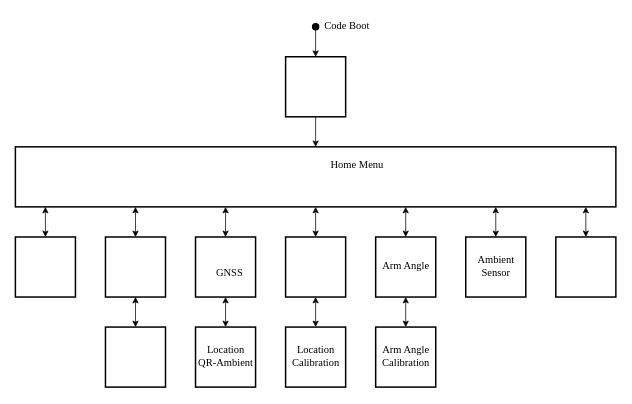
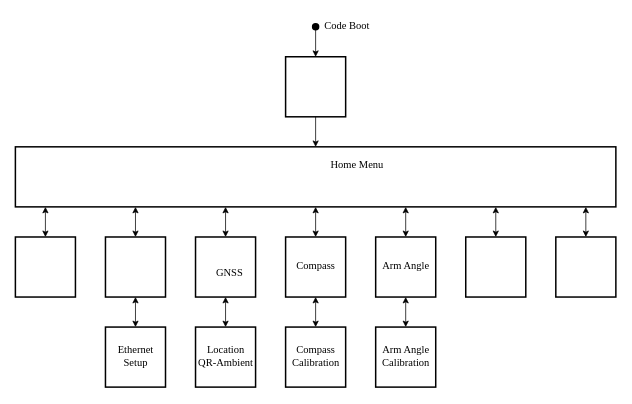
  <mxCell id="0" />
  <mxCell id="1" parent="0" />
  <mxCell id="2" value="" style="rounded=0;whiteSpace=wrap;html=1;strokeWidth=2;" vertex="1" parent="1"><mxGeometry x="380" y="75" width="80" height="80" as="geometry" /></mxCell>
  <mxCell id="3" value="" style="rounded=0;whiteSpace=wrap;html=1;strokeWidth=2;" vertex="1" parent="1"><mxGeometry x="20" y="195" width="800" height="80" as="geometry" /></mxCell>
  <mxCell id="4" value="&lt;font face=&quot;CMU Serif&quot;&gt;&lt;span style=&quot;font-size: 14px;&quot;&gt;Home Menu&lt;/span&gt;&lt;/font&gt;" style="text;html=1;align=center;verticalAlign=middle;resizable=0;points=[];autosize=1;strokeColor=none;fillColor=none;" vertex="1" parent="1"><mxGeometry x="425" y="205" width="100" height="30" as="geometry" /></mxCell>
  <mxCell id="5" value="" style="rounded=0;whiteSpace=wrap;html=1;strokeWidth=2;" vertex="1" parent="1"><mxGeometry x="20" y="315.12" width="80" height="80" as="geometry" /></mxCell>
  <mxCell id="6" value="" style="rounded=0;whiteSpace=wrap;html=1;strokeWidth=2;" vertex="1" parent="1"><mxGeometry x="140" y="315.12" width="80" height="80" as="geometry" /></mxCell>
  <mxCell id="7" value="" style="rounded=0;whiteSpace=wrap;html=1;strokeWidth=2;" vertex="1" parent="1"><mxGeometry x="140" y="435.12" width="80" height="80" as="geometry" /></mxCell>
+ <mxCell id="8" value="&lt;font face=&quot;CMU Serif&quot;&gt;&lt;span style=&quot;font-size: 14px;&quot;&gt;Ethernet&lt;br&gt;Setup&lt;br&gt;&lt;/span&gt;&lt;/font&gt;" style="text;html=1;align=center;verticalAlign=middle;resizable=0;points=[];autosize=1;strokeColor=none;fillColor=none;" vertex="1" parent="1"><mxGeometry x="140" y="448.78" width="80" height="50" as="geometry" /></mxCell>
  <mxCell id="9" value="" style="rounded=0;whiteSpace=wrap;html=1;strokeWidth=2;" vertex="1" parent="1"><mxGeometry x="260" y="315.12" width="80" height="80" as="geometry" /></mxCell>
  <mxCell id="10" value="&lt;font face=&quot;CMU Serif&quot;&gt;&lt;span style=&quot;font-size: 14px;&quot;&gt;GNSS&lt;br&gt;&lt;/span&gt;&lt;/font&gt;" style="text;html=1;align=center;verticalAlign=middle;resizable=0;points=[];autosize=1;strokeColor=none;fillColor=none;" vertex="1" parent="1"><mxGeometry x="275" y="348.78" width="60" height="30" as="geometry" /></mxCell>
  <mxCell id="11" value="" style="rounded=0;whiteSpace=wrap;html=1;strokeWidth=2;" vertex="1" parent="1"><mxGeometry x="260" y="435.12" width="80" height="80" as="geometry" /></mxCell>
  <mxCell id="12" value="&lt;font face=&quot;CMU Serif&quot;&gt;&lt;span style=&quot;font-size: 14px;&quot;&gt;Location&lt;br&gt;QR-Ambient&lt;br&gt;&lt;/span&gt;&lt;/font&gt;" style="text;html=1;align=center;verticalAlign=middle;resizable=0;points=[];autosize=1;strokeColor=none;fillColor=none;" vertex="1" parent="1"><mxGeometry x="260" y="448.78" width="80" height="50" as="geometry" /></mxCell>
  <mxCell id="13" value="" style="rounded=0;whiteSpace=wrap;html=1;strokeWidth=2;" vertex="1" parent="1"><mxGeometry x="380" y="315.12" width="80" height="80" as="geometry" /></mxCell>
+ <mxCell id="14" value="&lt;font face=&quot;CMU Serif&quot;&gt;&lt;span style=&quot;font-size: 14px;&quot;&gt;Compass&lt;br&gt;&lt;/span&gt;&lt;/font&gt;" style="text;html=1;align=center;verticalAlign=middle;resizable=0;points=[];autosize=1;strokeColor=none;fillColor=none;" vertex="1" parent="1"><mxGeometry x="380" y="338.78" width="80" height="30" as="geometry" /></mxCell>
  <mxCell id="15" value="" style="rounded=0;whiteSpace=wrap;html=1;strokeWidth=2;" vertex="1" parent="1"><mxGeometry x="380" y="435.12" width="80" height="80" as="geometry" /></mxCell>
- <mxCell id="16" value="&lt;font face=&quot;CMU Serif&quot;&gt;&lt;span style=&quot;font-size: 14px;&quot;&gt;Location&lt;br&gt;Calibration&lt;br&gt;&lt;/span&gt;&lt;/font&gt;" style="text;html=1;align=center;verticalAlign=middle;resizable=0;points=[];autosize=1;strokeColor=none;fillColor=none;" vertex="1" parent="1"><mxGeometry x="375" y="448.78" width="90" height="50" as="geometry" /></mxCell>
+ <mxCell id="16" value="&lt;font face=&quot;CMU Serif&quot;&gt;&lt;span style=&quot;font-size: 14px;&quot;&gt;Compass&lt;br&gt;Calibration&lt;br&gt;&lt;/span&gt;&lt;/font&gt;" style="text;html=1;align=center;verticalAlign=middle;resizable=0;points=[];autosize=1;strokeColor=none;fillColor=none;" vertex="1" parent="1"><mxGeometry x="375" y="448.78" width="90" height="50" as="geometry" /></mxCell>
  <mxCell id="17" value="" style="rounded=0;whiteSpace=wrap;html=1;strokeWidth=2;" vertex="1" parent="1"><mxGeometry x="500" y="315.12" width="80" height="80" as="geometry" /></mxCell>
  <mxCell id="18" value="&lt;font face=&quot;CMU Serif&quot;&gt;&lt;span style=&quot;font-size: 14px;&quot;&gt;Arm Angle&lt;br&gt;&lt;/span&gt;&lt;/font&gt;" style="text;html=1;align=center;verticalAlign=middle;resizable=0;points=[];autosize=1;strokeColor=none;fillColor=none;" vertex="1" parent="1"><mxGeometry x="495" y="338.78" width="90" height="30" as="geometry" /></mxCell>
  <mxCell id="19" value="" style="rounded=0;whiteSpace=wrap;html=1;strokeWidth=2;" vertex="1" parent="1"><mxGeometry x="500" y="435.12" width="80" height="80" as="geometry" /></mxCell>
  <mxCell id="20" value="&lt;font face=&quot;CMU Serif&quot;&gt;&lt;span style=&quot;font-size: 14px;&quot;&gt;Arm Angle&lt;br&gt;Calibration&lt;br&gt;&lt;/span&gt;&lt;/font&gt;" style="text;html=1;align=center;verticalAlign=middle;resizable=0;points=[];autosize=1;strokeColor=none;fillColor=none;" vertex="1" parent="1"><mxGeometry x="495" y="448.78" width="90" height="50" as="geometry" /></mxCell>
  <mxCell id="21" value="" style="rounded=0;whiteSpace=wrap;html=1;strokeWidth=2;" vertex="1" parent="1"><mxGeometry x="620" y="315.12" width="80" height="80" as="geometry" /></mxCell>
- <mxCell id="22" value="&lt;font face=&quot;CMU Serif&quot;&gt;&lt;span style=&quot;font-size: 14px;&quot;&gt;Ambient&lt;br&gt;Sensor&lt;br&gt;&lt;/span&gt;&lt;/font&gt;" style="text;html=1;align=center;verticalAlign=middle;resizable=0;points=[];autosize=1;strokeColor=none;fillColor=none;" vertex="1" parent="1"><mxGeometry x="620" y="328.78" width="80" height="50" as="geometry" /></mxCell>
  <mxCell id="23" value="" style="rounded=0;whiteSpace=wrap;html=1;strokeWidth=2;" vertex="1" parent="1"><mxGeometry x="740" y="315.12" width="80" height="80" as="geometry" /></mxCell>
  <mxCell id="24" value="" style="endArrow=classic;html=1;rounded=0;entryX=0.5;entryY=0;entryDx=0;entryDy=0;startArrow=classic;startFill=1;" edge="1" parent="1" target="5"><mxGeometry width="50" height="50" relative="1" as="geometry"><mxPoint x="60" y="275" as="sourcePoint" /><mxPoint x="430" y="405" as="targetPoint" /></mxGeometry></mxCell>
  <mxCell id="25" value="" style="endArrow=classic;html=1;rounded=0;entryX=0.5;entryY=0;entryDx=0;entryDy=0;startArrow=classic;startFill=1;" edge="1" parent="1"><mxGeometry width="50" height="50" relative="1" as="geometry"><mxPoint x="180" y="275" as="sourcePoint" /><mxPoint x="180" y="315.12" as="targetPoint" /></mxGeometry></mxCell>
  <mxCell id="26" value="" style="endArrow=classic;html=1;rounded=0;entryX=0.5;entryY=0;entryDx=0;entryDy=0;startArrow=classic;startFill=1;" edge="1" parent="1"><mxGeometry width="50" height="50" relative="1" as="geometry"><mxPoint x="300" y="275" as="sourcePoint" /><mxPoint x="300" y="315.12" as="targetPoint" /></mxGeometry></mxCell>
  <mxCell id="27" value="" style="endArrow=classic;html=1;rounded=0;entryX=0.5;entryY=0;entryDx=0;entryDy=0;startArrow=classic;startFill=1;" edge="1" parent="1"><mxGeometry width="50" height="50" relative="1" as="geometry"><mxPoint x="420" y="275" as="sourcePoint" /><mxPoint x="420" y="315.12" as="targetPoint" /></mxGeometry></mxCell>
  <mxCell id="28" value="" style="endArrow=classic;html=1;rounded=0;entryX=0.5;entryY=0;entryDx=0;entryDy=0;startArrow=classic;startFill=1;" edge="1" parent="1"><mxGeometry width="50" height="50" relative="1" as="geometry"><mxPoint x="540" y="275" as="sourcePoint" /><mxPoint x="540" y="315.12" as="targetPoint" /></mxGeometry></mxCell>
  <mxCell id="29" value="" style="endArrow=classic;html=1;rounded=0;entryX=0.5;entryY=0;entryDx=0;entryDy=0;startArrow=classic;startFill=1;" edge="1" parent="1"><mxGeometry width="50" height="50" relative="1" as="geometry"><mxPoint x="660" y="275" as="sourcePoint" /><mxPoint x="660" y="315.12" as="targetPoint" /></mxGeometry></mxCell>
  <mxCell id="30" value="" style="endArrow=classic;html=1;rounded=0;entryX=0.5;entryY=0;entryDx=0;entryDy=0;startArrow=classic;startFill=1;" edge="1" parent="1"><mxGeometry width="50" height="50" relative="1" as="geometry"><mxPoint x="780" y="275" as="sourcePoint" /><mxPoint x="780" y="315.12" as="targetPoint" /></mxGeometry></mxCell>
  <mxCell id="31" value="" style="endArrow=classic;html=1;rounded=0;entryX=0.5;entryY=0;entryDx=0;entryDy=0;startArrow=classic;startFill=1;" edge="1" parent="1"><mxGeometry width="50" height="50" relative="1" as="geometry"><mxPoint x="180" y="395" as="sourcePoint" /><mxPoint x="180" y="435.12" as="targetPoint" /></mxGeometry></mxCell>
  <mxCell id="32" value="" style="endArrow=classic;html=1;rounded=0;entryX=0.5;entryY=0;entryDx=0;entryDy=0;startArrow=classic;startFill=1;" edge="1" parent="1"><mxGeometry width="50" height="50" relative="1" as="geometry"><mxPoint x="300" y="395" as="sourcePoint" /><mxPoint x="300" y="435.12" as="targetPoint" /></mxGeometry></mxCell>
  <mxCell id="33" value="" style="endArrow=classic;html=1;rounded=0;entryX=0.5;entryY=0;entryDx=0;entryDy=0;startArrow=classic;startFill=1;" edge="1" parent="1"><mxGeometry width="50" height="50" relative="1" as="geometry"><mxPoint x="420" y="395" as="sourcePoint" /><mxPoint x="420" y="435.12" as="targetPoint" /></mxGeometry></mxCell>
  <mxCell id="34" value="" style="endArrow=classic;html=1;rounded=0;entryX=0.5;entryY=0;entryDx=0;entryDy=0;startArrow=classic;startFill=1;" edge="1" parent="1"><mxGeometry width="50" height="50" relative="1" as="geometry"><mxPoint x="540" y="395" as="sourcePoint" /><mxPoint x="540" y="435.12" as="targetPoint" /></mxGeometry></mxCell>
  <mxCell id="35" value="" style="endArrow=classic;html=1;rounded=0;entryX=0.5;entryY=0;entryDx=0;entryDy=0;startArrow=none;startFill=0;endFill=1;" edge="1" parent="1"><mxGeometry width="50" height="50" relative="1" as="geometry"><mxPoint x="420" y="155" as="sourcePoint" /><mxPoint x="420" y="195.12" as="targetPoint" /></mxGeometry></mxCell>
  <mxCell id="36" value="" style="endArrow=classic;html=1;rounded=0;entryX=0.5;entryY=0;entryDx=0;entryDy=0;startArrow=none;startFill=0;endFill=1;" edge="1" parent="1"><mxGeometry width="50" height="50" relative="1" as="geometry"><mxPoint x="420" y="35" as="sourcePoint" /><mxPoint x="420" y="75.12" as="targetPoint" /></mxGeometry></mxCell>
  <mxCell id="37" value="" style="ellipse;whiteSpace=wrap;html=1;fontSize=10;strokeWidth=2;fillColor=#000000;" vertex="1" parent="1"><mxGeometry x="416" y="31" width="8" height="8" as="geometry" /></mxCell>
  <mxCell id="38" value="&lt;font face=&quot;CMU Serif&quot;&gt;&lt;span style=&quot;font-size: 14px;&quot;&gt;Code Boot&lt;/span&gt;&lt;/font&gt;" style="text;html=1;align=left;verticalAlign=middle;resizable=0;points=[];autosize=1;strokeColor=none;fillColor=none;" vertex="1" parent="1"><mxGeometry x="430" y="20" width="100" height="30" as="geometry" /></mxCell>
